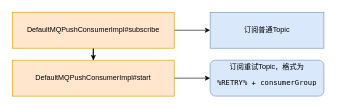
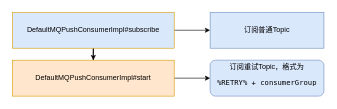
  <mxCell id="0" />
  <mxCell id="1" parent="0" />
  <mxCell id="2" value="" style="edgeStyle=orthogonalEdgeStyle;rounded=0;orthogonalLoop=1;jettySize=auto;html=1;" edge="1" parent="1" source="4" target="6"><mxGeometry relative="1" as="geometry" /></mxCell>
  <mxCell id="3" style="edgeStyle=orthogonalEdgeStyle;rounded=0;orthogonalLoop=1;jettySize=auto;html=1;exitX=1;exitY=0.5;exitDx=0;exitDy=0;entryX=0;entryY=0.5;entryDx=0;entryDy=0;" edge="1" parent="1" source="4" target="7"><mxGeometry relative="1" as="geometry" /></mxCell>
- <mxCell id="4" value="DefaultMQPushConsumerImpl#subscribe" style="rounded=0;whiteSpace=wrap;html=1;fillColor=#ffe6cc;strokeColor=#d79b00;" vertex="1" parent="1"><mxGeometry x="20" y="20" width="270" height="60" as="geometry" /></mxCell>
+ <mxCell id="4" value="DefaultMQPushConsumerImpl#subscribe" style="rounded=0;whiteSpace=wrap;html=1;fillColor=#dae8fc;strokeColor=#d79b00;" vertex="1" parent="1"><mxGeometry x="20" y="20" width="270" height="60" as="geometry" /></mxCell>
  <mxCell id="5" style="edgeStyle=orthogonalEdgeStyle;rounded=0;orthogonalLoop=1;jettySize=auto;html=1;exitX=1;exitY=0.5;exitDx=0;exitDy=0;entryX=0;entryY=0.5;entryDx=0;entryDy=0;" edge="1" parent="1" source="6" target="8"><mxGeometry relative="1" as="geometry" /></mxCell>
  <mxCell id="6" value="DefaultMQPushConsumerImpl#start" style="rounded=0;whiteSpace=wrap;html=1;fillColor=#ffe6cc;strokeColor=#d79b00;" vertex="1" parent="1"><mxGeometry x="20" y="100" width="270" height="60" as="geometry" /></mxCell>
  <mxCell id="7" value="订阅普通Topic" style="rounded=0;whiteSpace=wrap;html=1;fillColor=#dae8fc;strokeColor=#6c8ebf;" vertex="1" parent="1"><mxGeometry x="350" y="20" width="190" height="60" as="geometry" /></mxCell>
  <mxCell id="8" value="订阅重试Topic，格式为&lt;br&gt;&lt;pre&gt;%RETRY% + consumerGroup&lt;/pre&gt;" style="whiteSpace=wrap;html=1;fillColor=#dae8fc;strokeColor=#6c8ebf;rounded=1;" vertex="1" parent="1"><mxGeometry x="350" y="100" width="190" height="60" as="geometry" /></mxCell>
